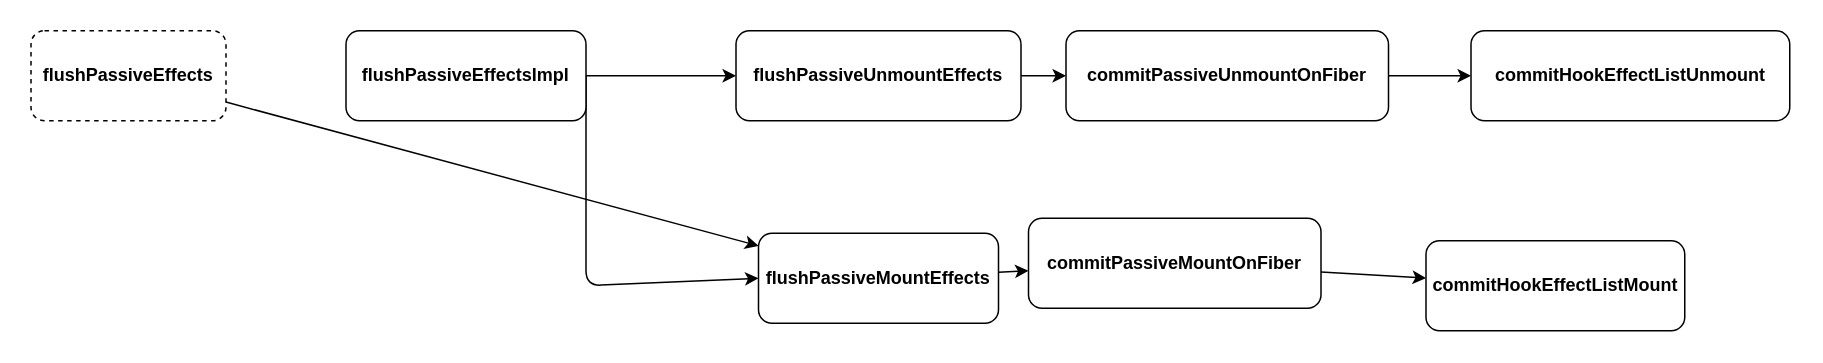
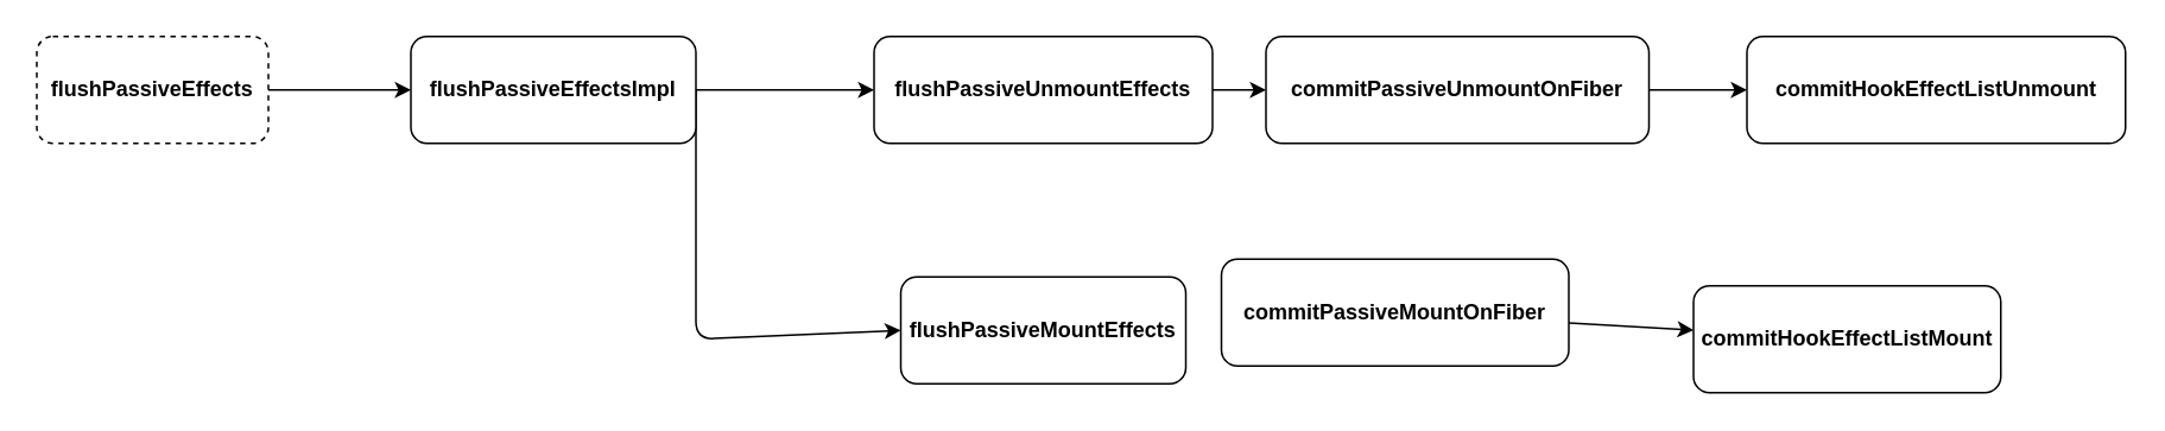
  <mxCell id="0" />
  <mxCell id="1" parent="0" />
- <mxCell id="2" value="" style="edgeStyle=none;html=1;strokeColor=#000000;" edge="1" parent="1" source="3" target="10"><mxGeometry relative="1" as="geometry" /></mxCell>
+ <mxCell id="2" value="" style="edgeStyle=none;html=1;strokeColor=#000000;" edge="1" parent="1" source="3" target="6"><mxGeometry relative="1" as="geometry" /></mxCell>
  <mxCell id="3" value="flushPassiveEffects" style="rounded=1;whiteSpace=wrap;html=1;fillColor=#FFFFFF;fontStyle=1;fontColor=#000000;strokeColor=#000000;dashed=1;" vertex="1" parent="1"><mxGeometry x="20" y="20" width="130" height="60" as="geometry" /></mxCell>
  <mxCell id="4" value="" style="edgeStyle=none;html=1;strokeColor=#000000;fontColor=#000000;" edge="1" parent="1" source="6" target="8"><mxGeometry relative="1" as="geometry" /></mxCell>
  <mxCell id="5" value="" style="edgeStyle=none;html=1;strokeColor=#000000;fontColor=#000000;exitX=1;exitY=0.5;exitDx=0;exitDy=0;entryX=0;entryY=0.5;entryDx=0;entryDy=0;" edge="1" parent="1" source="6" target="10"><mxGeometry relative="1" as="geometry"><Array as="points"><mxPoint x="390" y="190" /></Array></mxGeometry></mxCell>
  <mxCell id="6" value="flushPassiveEffectsImpl" style="whiteSpace=wrap;html=1;rounded=1;strokeColor=#000000;fillColor=#FFFFFF;fontStyle=1;fontColor=#000000;" vertex="1" parent="1"><mxGeometry x="230" y="20" width="160" height="60" as="geometry" /></mxCell>
  <mxCell id="7" value="" style="edgeStyle=none;html=1;strokeColor=#000000;fontColor=#000000;" edge="1" parent="1" source="8" target="12"><mxGeometry relative="1" as="geometry" /></mxCell>
  <mxCell id="8" value="flushPassiveUnmountEffects" style="whiteSpace=wrap;html=1;fillColor=#FFFFFF;strokeColor=#000000;fontColor=#000000;rounded=1;fontStyle=1;" vertex="1" parent="1"><mxGeometry x="490" y="20" width="190" height="60" as="geometry" /></mxCell>
- <mxCell id="9" value="" style="edgeStyle=none;html=1;strokeColor=#000000;fontColor=#000000;" edge="1" parent="1" source="10" target="15"><mxGeometry relative="1" as="geometry" /></mxCell>
  <mxCell id="10" value="flushPassiveMountEffects" style="whiteSpace=wrap;html=1;fillColor=#FFFFFF;strokeColor=#000000;fontColor=#000000;rounded=1;fontStyle=1;" vertex="1" parent="1"><mxGeometry x="505" y="155" width="160" height="60" as="geometry" /></mxCell>
  <mxCell id="11" value="" style="edgeStyle=none;html=1;strokeColor=#000000;fontColor=#000000;" edge="1" parent="1" source="12" target="13"><mxGeometry relative="1" as="geometry" /></mxCell>
  <mxCell id="12" value="commitPassiveUnmountOnFiber" style="whiteSpace=wrap;html=1;fillColor=#FFFFFF;strokeColor=#000000;fontColor=#000000;rounded=1;fontStyle=1;" vertex="1" parent="1"><mxGeometry x="710" y="20" width="215" height="60" as="geometry" /></mxCell>
  <mxCell id="13" value="commitHookEffectListUnmount" style="whiteSpace=wrap;html=1;fillColor=#FFFFFF;strokeColor=#000000;fontColor=#000000;rounded=1;fontStyle=1;" vertex="1" parent="1"><mxGeometry x="980" y="20" width="212.5" height="60" as="geometry" /></mxCell>
  <mxCell id="14" value="" style="edgeStyle=none;html=1;strokeColor=#000000;fontColor=#000000;" edge="1" parent="1" source="15" target="16"><mxGeometry relative="1" as="geometry" /></mxCell>
  <mxCell id="15" value="commitPassiveMountOnFiber" style="whiteSpace=wrap;html=1;fillColor=#FFFFFF;strokeColor=#000000;fontColor=#000000;rounded=1;fontStyle=1;" vertex="1" parent="1"><mxGeometry x="685" y="145" width="195" height="60" as="geometry" /></mxCell>
  <mxCell id="16" value="commitHookEffectListMount" style="whiteSpace=wrap;html=1;fillColor=#FFFFFF;strokeColor=#000000;fontColor=#000000;rounded=1;fontStyle=1;" vertex="1" parent="1"><mxGeometry x="950" y="160" width="172.5" height="60" as="geometry" /></mxCell>
